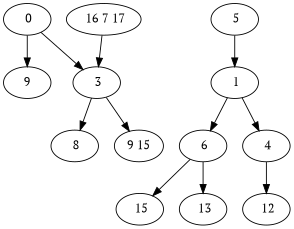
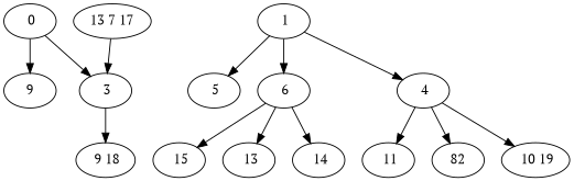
  digraph {
    fontname="PT Serif"
    node [fontname="PT Serif"]
    edge [fontname="PT Serif"]
    n1 [label=9]
    " 0"
    " 3"
    " 1"
    " 5"
    " 6"
    " 4"
-   " 8"
-   " 9 18" [label="9 15"]
+   " 9 18"
    " 15"
    " 13"
-   " 12"
-   " 16 7 17"
+   " 14"
+   " 11"
+   " 12" [label=82]
+   " 10 19"
+   " 16 7 17" [label="13 7 17"]
    " 0" -> n1
    " 0" -> " 3"
-   " 3" -> " 8"
    " 3" -> " 9 18"
-   " 5" -> " 1"
+   " 1" -> " 5"
    " 1" -> " 6"
    " 1" -> " 4"
    " 6" -> " 15"
    " 6" -> " 13"
+   " 6" -> " 14"
+   " 4" -> " 11"
    " 4" -> " 12"
+   " 4" -> " 10 19"
    " 16 7 17" -> " 3"
  }
